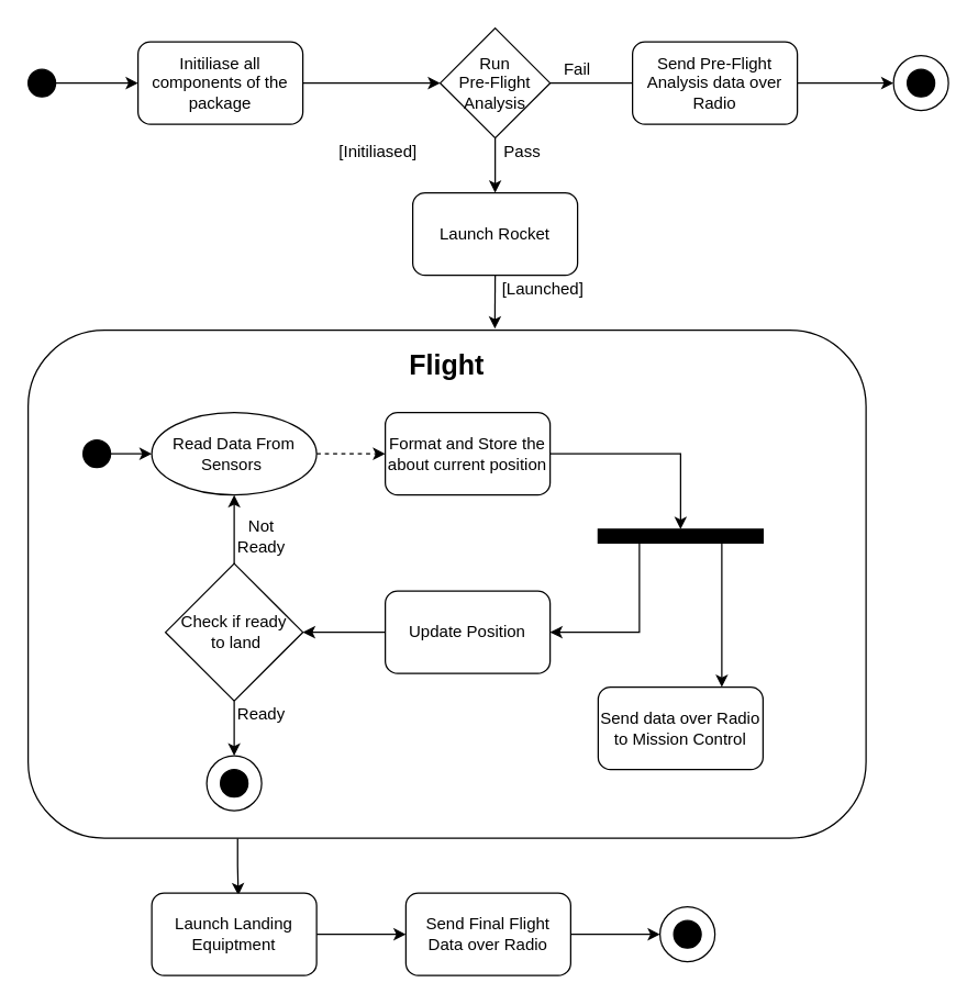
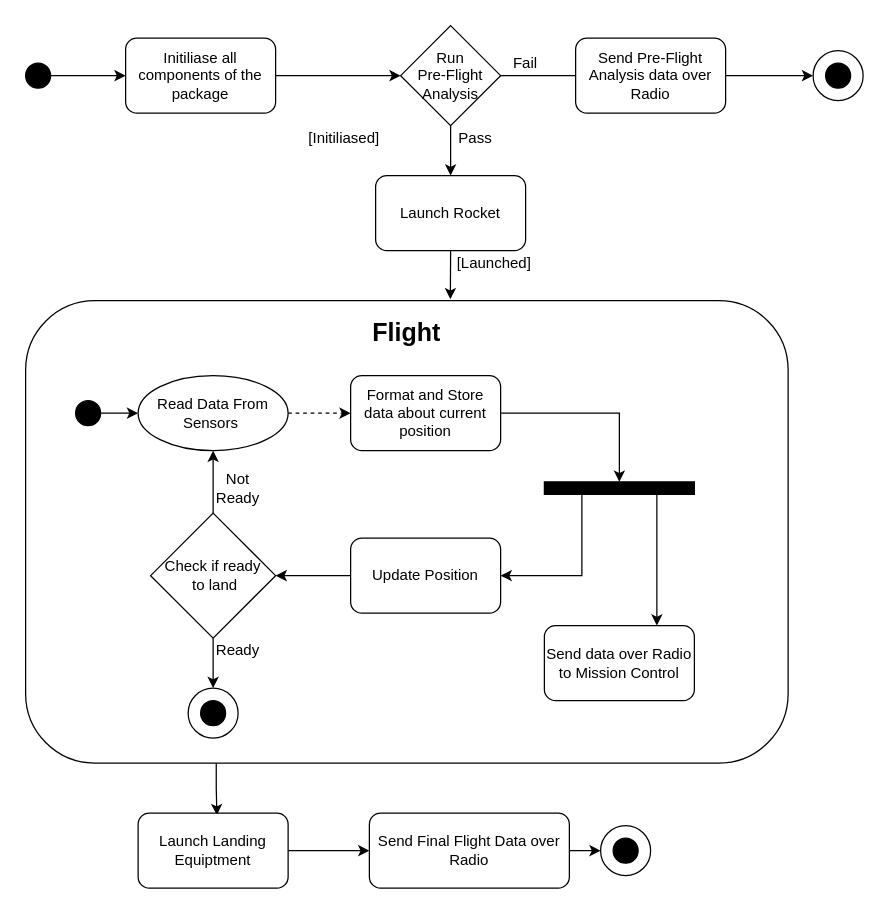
  <mxCell id="0" />
  <mxCell id="1" parent="0" />
  <mxCell id="2" style="edgeStyle=orthogonalEdgeStyle;rounded=0;orthogonalLoop=1;jettySize=auto;html=1;exitX=0.25;exitY=1;exitDx=0;exitDy=0;entryX=0.525;entryY=0.027;entryDx=0;entryDy=0;entryPerimeter=0;" parent="1" source="3" target="31" edge="1"><mxGeometry relative="1" as="geometry" /></mxCell>
  <mxCell id="3" value="" style="rounded=1;whiteSpace=wrap;html=1;fillColor=#FFFFFF;" parent="1" vertex="1"><mxGeometry x="20" y="240" width="610" height="370" as="geometry" /></mxCell>
  <mxCell id="4" style="edgeStyle=orthogonalEdgeStyle;rounded=0;orthogonalLoop=1;jettySize=auto;html=1;exitX=1;exitY=0.5;exitDx=0;exitDy=0;entryX=0;entryY=0.5;entryDx=0;entryDy=0;" parent="1" source="12" target="14" edge="1"><mxGeometry relative="1" as="geometry"><mxPoint x="300" y="60" as="targetPoint" /><mxPoint x="220" y="60" as="sourcePoint" /></mxGeometry></mxCell>
  <mxCell id="5" style="edgeStyle=orthogonalEdgeStyle;rounded=0;orthogonalLoop=1;jettySize=auto;html=1;exitX=1;exitY=0.5;exitDx=0;exitDy=0;entryX=0;entryY=0.5;entryDx=0;entryDy=0;" parent="1" source="6" target="12" edge="1"><mxGeometry relative="1" as="geometry"><mxPoint x="80" y="70" as="targetPoint" /></mxGeometry></mxCell>
  <mxCell id="6" value="" style="ellipse;whiteSpace=wrap;html=1;aspect=fixed;fillColor=#000000;" parent="1" vertex="1"><mxGeometry x="20" y="50" width="20" height="20" as="geometry" /></mxCell>
  <mxCell id="7" style="edgeStyle=orthogonalEdgeStyle;rounded=0;orthogonalLoop=1;jettySize=auto;html=1;exitX=1;exitY=0.5;exitDx=0;exitDy=0;" parent="1" source="14" edge="1"><mxGeometry relative="1" as="geometry"><mxPoint x="500" y="60" as="targetPoint" /><mxPoint x="420" y="60" as="sourcePoint" /></mxGeometry></mxCell>
  <mxCell id="8" style="edgeStyle=orthogonalEdgeStyle;rounded=0;orthogonalLoop=1;jettySize=auto;html=1;exitX=0.5;exitY=1;exitDx=0;exitDy=0;" parent="1" source="14" edge="1"><mxGeometry relative="1" as="geometry"><mxPoint x="360" y="140" as="targetPoint" /><mxPoint x="360" y="90" as="sourcePoint" /></mxGeometry></mxCell>
  <mxCell id="9" value="[Initiliased]" style="text;html=1;strokeColor=none;fillColor=none;align=center;verticalAlign=middle;whiteSpace=wrap;rounded=0;" parent="1" vertex="1"><mxGeometry x="255" y="100" width="40" height="20" as="geometry" /></mxCell>
  <mxCell id="10" value="Pass" style="text;html=1;strokeColor=none;fillColor=none;align=center;verticalAlign=middle;whiteSpace=wrap;rounded=0;" parent="1" vertex="1"><mxGeometry x="360" y="100" width="40" height="20" as="geometry" /></mxCell>
  <mxCell id="11" value="Fail" style="text;html=1;strokeColor=none;fillColor=none;align=center;verticalAlign=middle;whiteSpace=wrap;rounded=0;" parent="1" vertex="1"><mxGeometry x="400" y="40" width="40" height="20" as="geometry" /></mxCell>
  <mxCell id="12" value="Initiliase all components of the package" style="rounded=1;whiteSpace=wrap;html=1;fillColor=#FFFFFF;" parent="1" vertex="1"><mxGeometry x="100" y="30" width="120" height="60" as="geometry" /></mxCell>
  <mxCell id="13" value="&lt;b&gt;&lt;font style=&quot;font-size: 20px&quot;&gt;Flight&lt;/font&gt;&lt;/b&gt;" style="text;html=1;strokeColor=none;fillColor=none;align=center;verticalAlign=middle;whiteSpace=wrap;rounded=0;" parent="1" vertex="1"><mxGeometry x="295" y="250" width="60" height="30" as="geometry" /></mxCell>
  <mxCell id="14" value="Run&lt;br&gt;Pre-Flight Analysis" style="rhombus;whiteSpace=wrap;html=1;fillColor=#FFFFFF;" parent="1" vertex="1"><mxGeometry x="320" y="20" width="80" height="80" as="geometry" /></mxCell>
  <mxCell id="15" value="" style="group" parent="1" vertex="1" connectable="0"><mxGeometry x="650" y="40" width="40" height="40" as="geometry" /></mxCell>
  <mxCell id="16" value="" style="group" parent="15" vertex="1" connectable="0"><mxGeometry width="40" height="40" as="geometry" /></mxCell>
  <mxCell id="17" value="" style="ellipse;whiteSpace=wrap;html=1;aspect=fixed;fillColor=#FFFFFF;" parent="16" vertex="1"><mxGeometry width="40" height="40" as="geometry" /></mxCell>
  <mxCell id="18" value="" style="ellipse;whiteSpace=wrap;html=1;aspect=fixed;fillColor=#000000;" parent="16" vertex="1"><mxGeometry x="10" y="10" width="20" height="20" as="geometry" /></mxCell>
  <mxCell id="19" value="" style="edgeStyle=orthogonalEdgeStyle;rounded=0;orthogonalLoop=1;jettySize=auto;html=1;" parent="1" source="20" target="22" edge="1"><mxGeometry relative="1" as="geometry" /></mxCell>
  <mxCell id="20" value="" style="ellipse;whiteSpace=wrap;html=1;aspect=fixed;fillColor=#000000;" parent="1" vertex="1"><mxGeometry x="60" y="320" width="20" height="20" as="geometry" /></mxCell>
  <mxCell id="21" value="" style="edgeStyle=orthogonalEdgeStyle;rounded=0;orthogonalLoop=1;jettySize=auto;html=1;dashed=1;" parent="1" source="22" target="26" edge="1"><mxGeometry relative="1" as="geometry" /></mxCell>
  <mxCell id="22" value="Read Data From Sensors&amp;nbsp;" style="ellipse;whiteSpace=wrap;html=1;fillColor=#FFFFFF;" parent="1" vertex="1"><mxGeometry x="110" y="300" width="120" height="60" as="geometry" /></mxCell>
  <mxCell id="23" style="edgeStyle=orthogonalEdgeStyle;rounded=0;orthogonalLoop=1;jettySize=auto;html=1;exitX=0;exitY=0.5;exitDx=0;exitDy=0;entryX=1;entryY=0.5;entryDx=0;entryDy=0;" parent="1" source="24" target="29" edge="1"><mxGeometry relative="1" as="geometry" /></mxCell>
  <mxCell id="24" value="Update Position" style="rounded=1;whiteSpace=wrap;html=1;fillColor=#FFFFFF;" parent="1" vertex="1"><mxGeometry x="280" y="430" width="120" height="60" as="geometry" /></mxCell>
  <mxCell id="25" value="" style="edgeStyle=orthogonalEdgeStyle;rounded=0;orthogonalLoop=1;jettySize=auto;html=1;entryX=0;entryY=0.5;entryDx=0;entryDy=0;" edge="1" parent="1" source="26" target="49"><mxGeometry relative="1" as="geometry"><mxPoint x="470" y="330" as="targetPoint" /></mxGeometry></mxCell>
- <mxCell id="26" value="Format and Store the about current position" style="rounded=1;whiteSpace=wrap;html=1;fillColor=#FFFFFF;" parent="1" vertex="1"><mxGeometry x="280" y="300" width="120" height="60" as="geometry" /></mxCell>
+ <mxCell id="26" value="Format and Store data about current position" style="rounded=1;whiteSpace=wrap;html=1;fillColor=#FFFFFF;" parent="1" vertex="1"><mxGeometry x="280" y="300" width="120" height="60" as="geometry" /></mxCell>
  <mxCell id="27" style="edgeStyle=orthogonalEdgeStyle;rounded=0;orthogonalLoop=1;jettySize=auto;html=1;exitX=0.5;exitY=0;exitDx=0;exitDy=0;entryX=0.5;entryY=1;entryDx=0;entryDy=0;" parent="1" source="29" target="22" edge="1"><mxGeometry relative="1" as="geometry" /></mxCell>
  <mxCell id="28" value="" style="edgeStyle=orthogonalEdgeStyle;rounded=0;orthogonalLoop=1;jettySize=auto;html=1;entryX=0.5;entryY=0;entryDx=0;entryDy=0;" parent="1" source="29" target="39" edge="1"><mxGeometry relative="1" as="geometry" /></mxCell>
  <mxCell id="29" value="&amp;nbsp; &amp;nbsp;Check if ready&amp;nbsp; &amp;nbsp; &amp;nbsp;to land" style="rhombus;whiteSpace=wrap;html=1;fillColor=#FFFFFF;" parent="1" vertex="1"><mxGeometry x="120" y="410" width="100" height="100" as="geometry" /></mxCell>
  <mxCell id="30" value="" style="edgeStyle=orthogonalEdgeStyle;rounded=0;orthogonalLoop=1;jettySize=auto;html=1;" parent="1" source="31" target="34" edge="1"><mxGeometry relative="1" as="geometry" /></mxCell>
  <mxCell id="31" value="Launch Landing Equiptment" style="rounded=1;whiteSpace=wrap;html=1;fillColor=#FFFFFF;" parent="1" vertex="1"><mxGeometry x="110" y="650" width="120" height="60" as="geometry" /></mxCell>
  <mxCell id="32" value="Send data over Radio to Mission Control" style="rounded=1;whiteSpace=wrap;html=1;fillColor=#FFFFFF;" parent="1" vertex="1"><mxGeometry x="435" y="500" width="120" height="60" as="geometry" /></mxCell>
  <mxCell id="33" value="" style="edgeStyle=orthogonalEdgeStyle;rounded=0;orthogonalLoop=1;jettySize=auto;html=1;" parent="1" source="34" edge="1"><mxGeometry relative="1" as="geometry"><mxPoint x="480" y="680" as="targetPoint" /></mxGeometry></mxCell>
- <mxCell id="34" value="Send Final Flight Data over Radio" style="rounded=1;whiteSpace=wrap;html=1;fillColor=#FFFFFF;" parent="1" vertex="1"><mxGeometry x="295" y="650" width="120" height="60" as="geometry" /></mxCell>
+ <mxCell id="34" value="Send Final Flight Data over Radio" style="rounded=1;whiteSpace=wrap;html=1;fillColor=#FFFFFF;" parent="1" vertex="1"><mxGeometry x="295" y="650" width="160" height="60" as="geometry" /></mxCell>
  <mxCell id="35" value="" style="edgeStyle=orthogonalEdgeStyle;rounded=0;orthogonalLoop=1;jettySize=auto;html=1;" parent="1" source="36" edge="1"><mxGeometry relative="1" as="geometry"><mxPoint x="650" y="60" as="targetPoint" /></mxGeometry></mxCell>
  <mxCell id="36" value="Send Pre-Flight Analysis data over Radio" style="rounded=1;whiteSpace=wrap;html=1;fillColor=#FFFFFF;" parent="1" vertex="1"><mxGeometry x="460" y="30" width="120" height="60" as="geometry" /></mxCell>
  <mxCell id="37" value="" style="group" parent="1" vertex="1" connectable="0"><mxGeometry x="150" y="550" width="40" height="40" as="geometry" /></mxCell>
  <mxCell id="38" value="" style="group" parent="37" vertex="1" connectable="0"><mxGeometry width="40" height="40" as="geometry" /></mxCell>
  <mxCell id="39" value="" style="ellipse;whiteSpace=wrap;html=1;aspect=fixed;fillColor=#FFFFFF;" parent="38" vertex="1"><mxGeometry width="40" height="40" as="geometry" /></mxCell>
  <mxCell id="40" value="" style="ellipse;whiteSpace=wrap;html=1;aspect=fixed;fillColor=#000000;" parent="38" vertex="1"><mxGeometry x="10" y="10" width="20" height="20" as="geometry" /></mxCell>
  <mxCell id="41" style="edgeStyle=orthogonalEdgeStyle;rounded=0;orthogonalLoop=1;jettySize=auto;html=1;exitX=0.5;exitY=1;exitDx=0;exitDy=0;entryX=0.557;entryY=-0.003;entryDx=0;entryDy=0;entryPerimeter=0;" parent="1" source="42" target="3" edge="1"><mxGeometry relative="1" as="geometry" /></mxCell>
  <mxCell id="42" value="Launch Rocket" style="rounded=1;whiteSpace=wrap;html=1;fillColor=#FFFFFF;" parent="1" vertex="1"><mxGeometry x="300" y="140" width="120" height="60" as="geometry" /></mxCell>
  <mxCell id="43" value="" style="ellipse;whiteSpace=wrap;html=1;aspect=fixed;fillColor=#FFFFFF;" parent="1" vertex="1"><mxGeometry x="480" y="660" width="40" height="40" as="geometry" /></mxCell>
  <mxCell id="44" value="" style="ellipse;whiteSpace=wrap;html=1;aspect=fixed;fillColor=#000000;" parent="1" vertex="1"><mxGeometry x="490" y="670" width="20" height="20" as="geometry" /></mxCell>
  <mxCell id="45" value="Ready" style="text;html=1;strokeColor=none;fillColor=none;align=center;verticalAlign=middle;whiteSpace=wrap;rounded=0;" parent="1" vertex="1"><mxGeometry x="170" y="510" width="40" height="20" as="geometry" /></mxCell>
  <mxCell id="46" value="Not Ready" style="text;html=1;strokeColor=none;fillColor=none;align=center;verticalAlign=middle;whiteSpace=wrap;rounded=0;" parent="1" vertex="1"><mxGeometry x="170" y="380" width="40" height="20" as="geometry" /></mxCell>
  <mxCell id="47" style="edgeStyle=orthogonalEdgeStyle;rounded=0;orthogonalLoop=1;jettySize=auto;html=1;exitX=1;exitY=0.25;exitDx=0;exitDy=0;entryX=0.75;entryY=0;entryDx=0;entryDy=0;" edge="1" parent="1" source="49" target="32"><mxGeometry relative="1" as="geometry" /></mxCell>
  <mxCell id="48" style="edgeStyle=orthogonalEdgeStyle;rounded=0;orthogonalLoop=1;jettySize=auto;html=1;exitX=1;exitY=0.75;exitDx=0;exitDy=0;entryX=1;entryY=0.5;entryDx=0;entryDy=0;" edge="1" parent="1" source="49" target="24"><mxGeometry relative="1" as="geometry" /></mxCell>
  <mxCell id="49" value="" style="rounded=0;whiteSpace=wrap;html=1;fillColor=#000000;rotation=90;" vertex="1" parent="1"><mxGeometry x="490" y="330" width="10" height="120" as="geometry" /></mxCell>
  <mxCell id="50" value="[Launched]" style="text;html=1;strokeColor=none;fillColor=none;align=center;verticalAlign=middle;whiteSpace=wrap;rounded=0;" vertex="1" parent="1"><mxGeometry x="375" y="200" width="40" height="20" as="geometry" /></mxCell>
